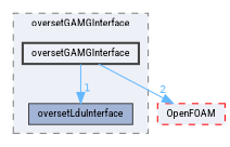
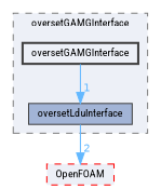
  digraph {
    compound=true
    fontname="Roboto Condensed"
    node [color=grey25 fillcolor="#edf0f7" fontname="Roboto Condensed" fontsize=10 shape=box]
    edge [color=steelblue1 fontcolor=steelblue1 fontname="Roboto Condensed" fontsize=10 labeldistance=1.5 labelfontname=Helvetica labelfontsize=10]
    n1 [fillcolor="#a2b4d6" height=0.2 label=oversetLduInterface style=filled width=0.4]
    n2 [height=0.2 label=oversetGAMGInterface style="filled,bold" width=0.4]
    n3 [color=red height=0.2 label=OpenFOAM style="filled,dashed" width=0.4]
    subgraph cluster_1 {
      bgcolor="#edf0f7"
      fontsize=10
      label=oversetGAMGInterface
      pencolor=grey50
      style="filled,dashed"
      n1
      n2
    }
    n2 -> n1 [headlabel=1]
-   n2 -> n3 [headlabel=2]
+   n1 -> n3 [headlabel=2]
  }
